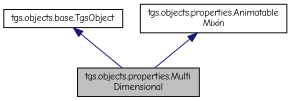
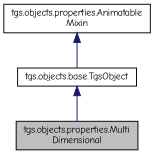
  digraph {
    fontname="Comic Neue"
    node [color=black fillcolor=white fontname="Comic Neue" fontsize=10 shape=record style=filled]
    edge [color=midnightblue dir=back fontname="Comic Neue" fontsize=10 labelfontname=Helvetica labelfontsize=10 style=solid]
    n1 [fillcolor=grey75 fontcolor=black height=0.2 label="tgs.objects.properties.Multi\lDimensional" width=0.4]
    n2 [height=0.2 label="tgs.objects.base.TgsObject" width=0.4]
    n3 [height=0.2 label="tgs.objects.properties.Animatable\lMixin" width=0.4]
    n2 -> n1
-   n3 -> n1
+   n3 -> n2
  }
